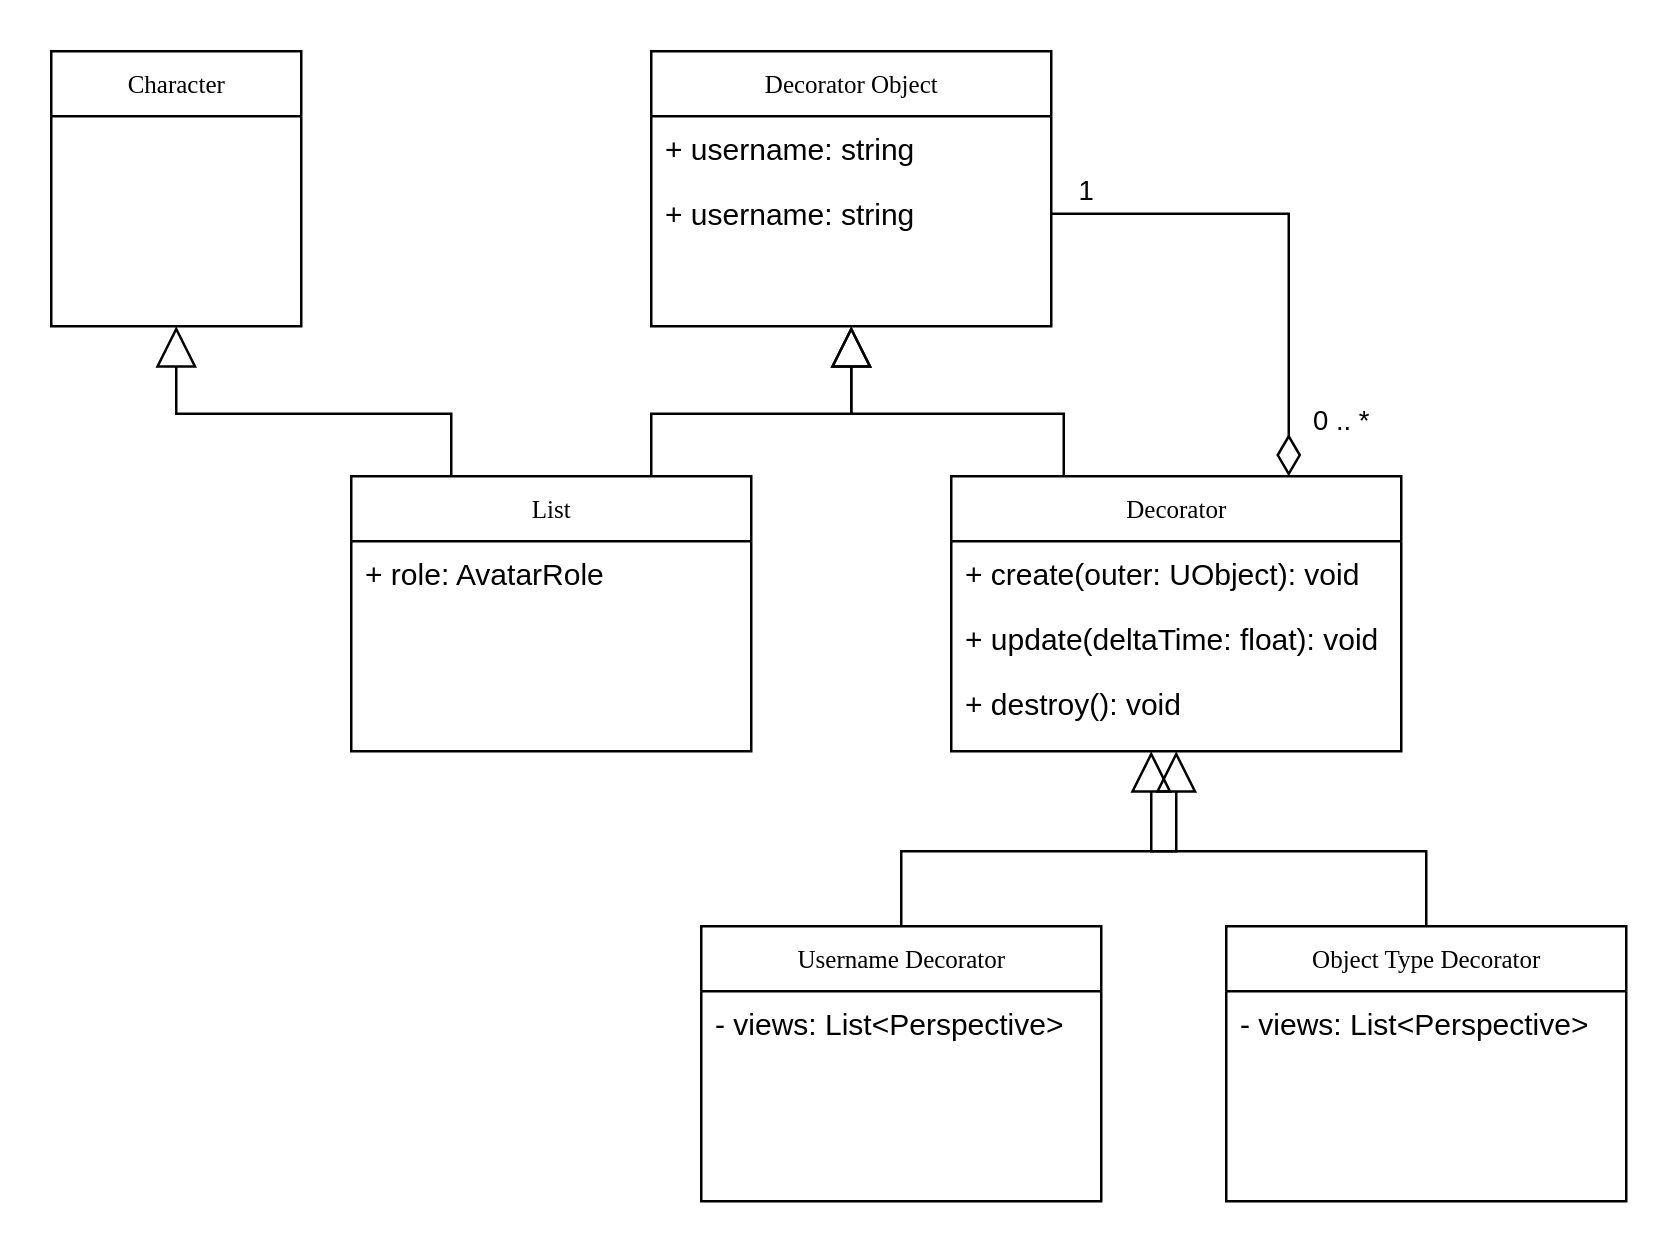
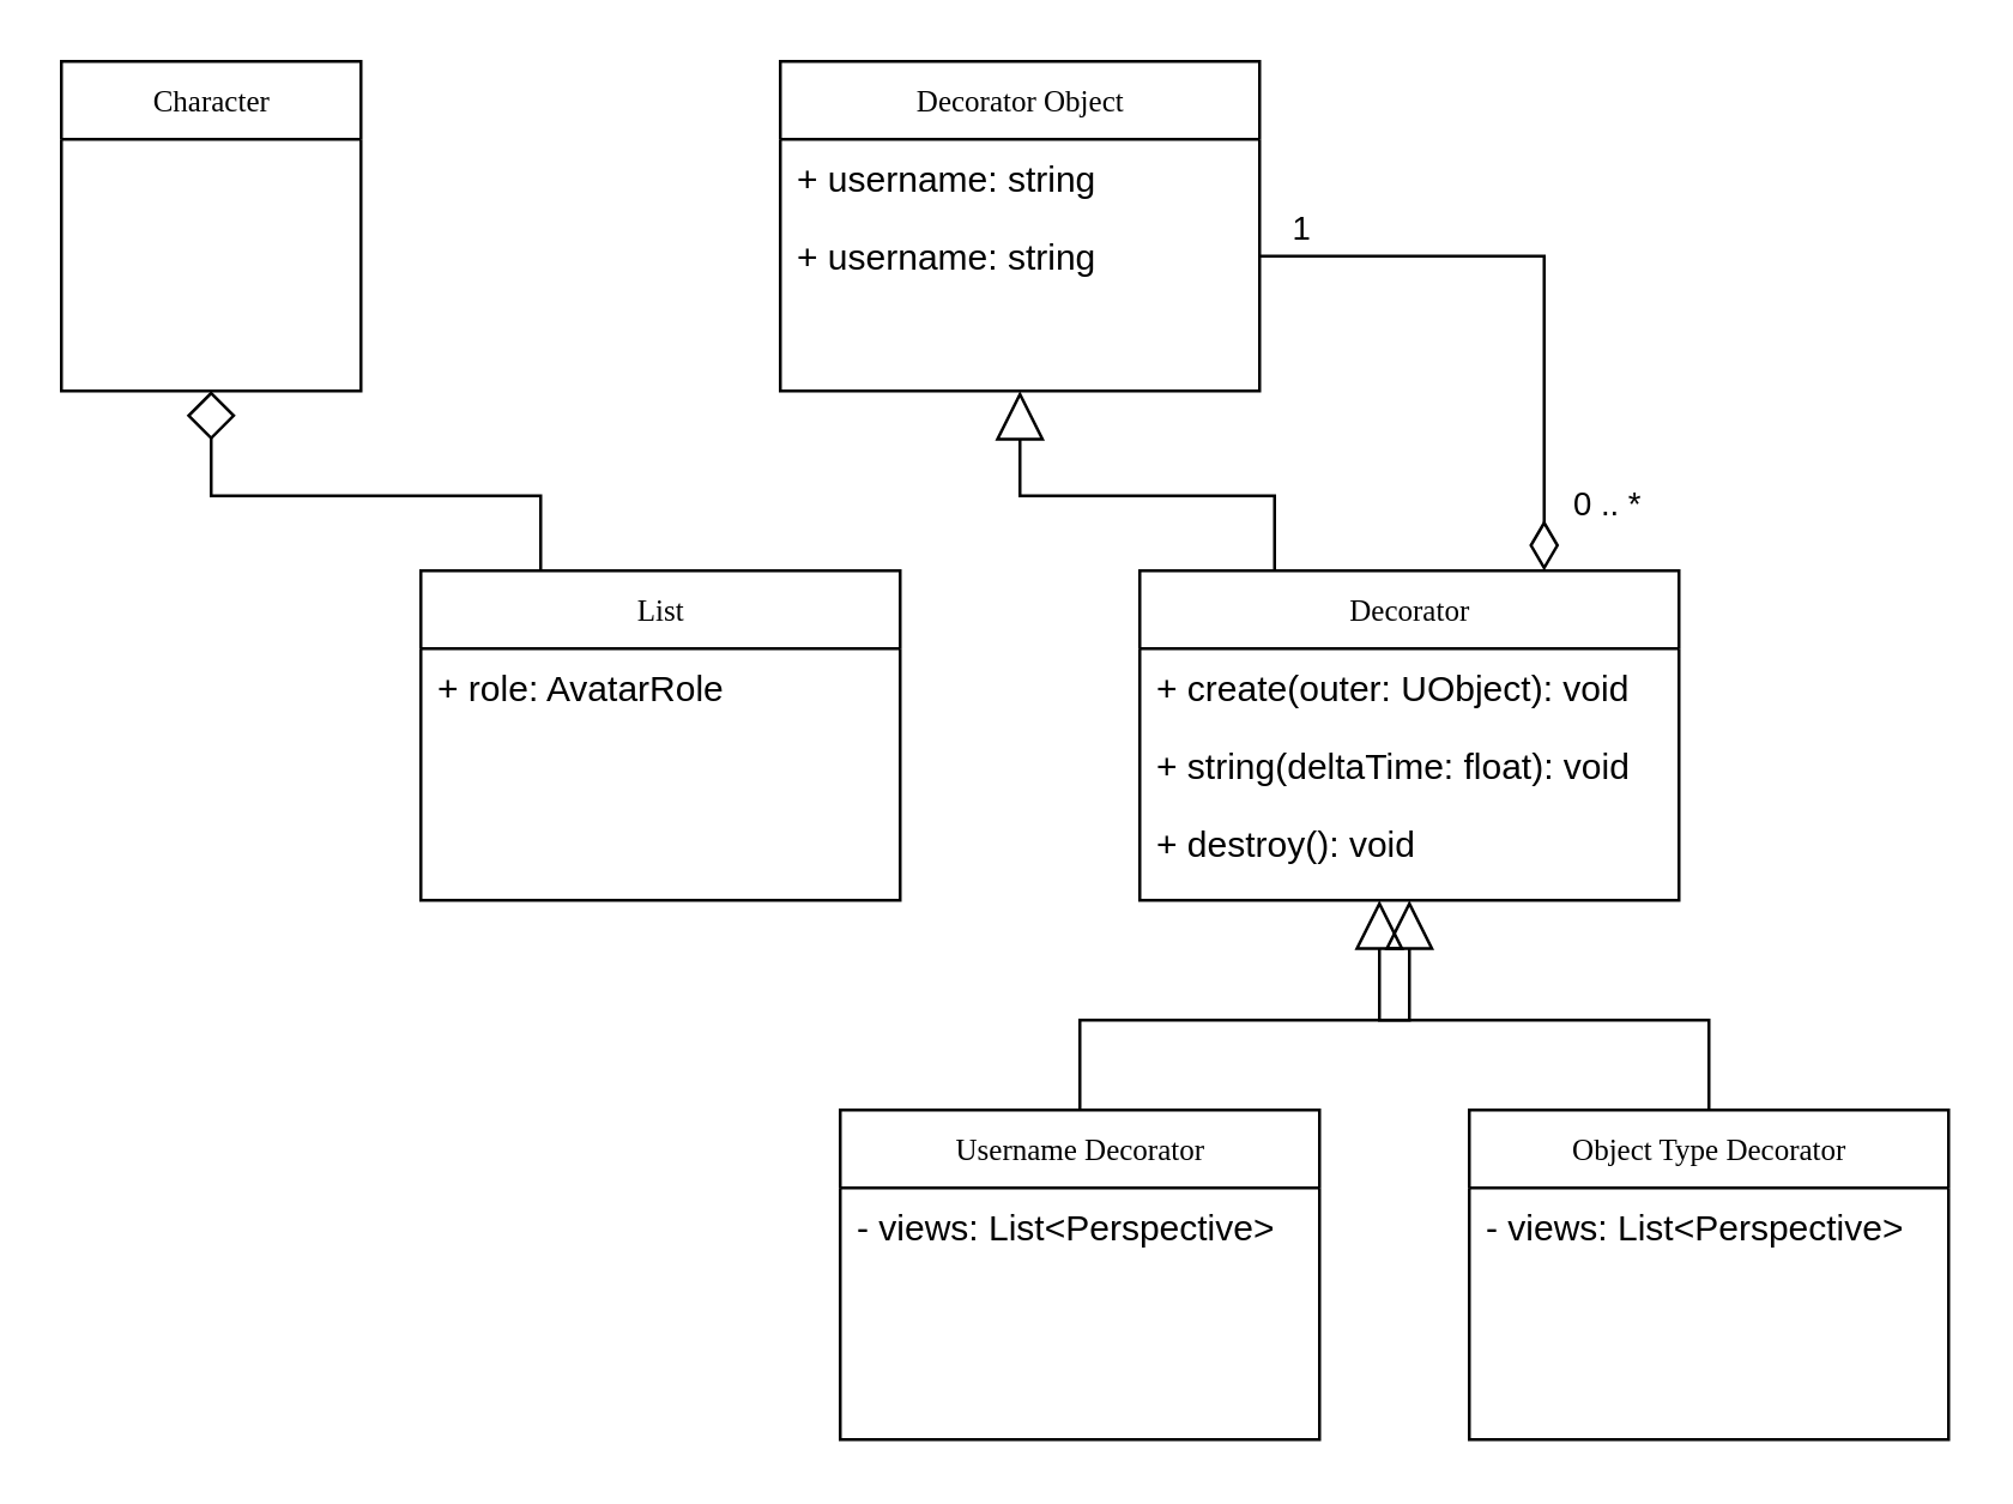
  <mxCell id="0" />
  <mxCell id="1" parent="0" />
  <mxCell id="2" style="edgeStyle=orthogonalEdgeStyle;rounded=0;orthogonalLoop=1;jettySize=auto;html=1;exitX=0.25;exitY=0;exitDx=0;exitDy=0;entryX=0.5;entryY=1;entryDx=0;entryDy=0;endArrow=block;endFill=0;endSize=14;startSize=14;" parent="1" source="6" target="10" edge="1"><mxGeometry relative="1" as="geometry" /></mxCell>
  <mxCell id="3" style="edgeStyle=orthogonalEdgeStyle;rounded=0;orthogonalLoop=1;jettySize=auto;html=1;exitX=0.75;exitY=0;exitDx=0;exitDy=0;entryX=1;entryY=0.5;entryDx=0;entryDy=0;startSize=14;endArrow=none;endFill=0;endSize=14;startArrow=diamondThin;startFill=0;" parent="1" source="6" edge="1"><mxGeometry relative="1" as="geometry"><mxPoint x="420" y="85" as="targetPoint" /><Array as="points"><mxPoint x="515" y="85" /></Array></mxGeometry></mxCell>
  <mxCell id="4" value="1" style="edgeLabel;html=1;align=center;verticalAlign=middle;resizable=0;points=[];" parent="3" vertex="1" connectable="0"><mxGeometry x="0.578" y="-1" relative="1" as="geometry"><mxPoint x="-29" y="-9" as="offset" /></mxGeometry></mxCell>
  <mxCell id="5" value="0 .. *" style="edgeLabel;html=1;align=center;verticalAlign=middle;resizable=0;points=[];" parent="3" vertex="1" connectable="0"><mxGeometry x="-0.632" y="-4" relative="1" as="geometry"><mxPoint x="16" y="14" as="offset" /></mxGeometry></mxCell>
  <mxCell id="6" value="Decorator" style="swimlane;html=1;fontStyle=0;childLayout=stackLayout;horizontal=1;startSize=26;fillColor=none;horizontalStack=0;resizeParent=1;resizeLast=0;collapsible=1;marginBottom=0;swimlaneFillColor=#ffffff;rounded=0;shadow=0;comic=0;labelBackgroundColor=none;strokeWidth=1;fontFamily=Verdana;fontSize=10;align=center;" parent="1" vertex="1"><mxGeometry x="380" y="190" width="180" height="110" as="geometry" /></mxCell>
  <mxCell id="7" value="+ create(outer: UObject): void" style="text;html=1;strokeColor=none;fillColor=none;align=left;verticalAlign=top;spacingLeft=4;spacingRight=4;whiteSpace=wrap;overflow=hidden;rotatable=0;points=[[0,0.5],[1,0.5]];portConstraint=eastwest;" parent="6" vertex="1"><mxGeometry y="26" width="180" height="26" as="geometry" /></mxCell>
- <mxCell id="8" value="+ update(deltaTime: float): void" style="text;html=1;strokeColor=none;fillColor=none;align=left;verticalAlign=top;spacingLeft=4;spacingRight=4;whiteSpace=wrap;overflow=hidden;rotatable=0;points=[[0,0.5],[1,0.5]];portConstraint=eastwest;" parent="6" vertex="1"><mxGeometry y="52" width="180" height="26" as="geometry" /></mxCell>
+ <mxCell id="8" value="+ string(deltaTime: float): void" style="text;html=1;strokeColor=none;fillColor=none;align=left;verticalAlign=top;spacingLeft=4;spacingRight=4;whiteSpace=wrap;overflow=hidden;rotatable=0;points=[[0,0.5],[1,0.5]];portConstraint=eastwest;" parent="6" vertex="1"><mxGeometry y="52" width="180" height="26" as="geometry" /></mxCell>
  <mxCell id="9" value="+ destroy(): void" style="text;html=1;strokeColor=none;fillColor=none;align=left;verticalAlign=top;spacingLeft=4;spacingRight=4;whiteSpace=wrap;overflow=hidden;rotatable=0;points=[[0,0.5],[1,0.5]];portConstraint=eastwest;" vertex="1" parent="6"><mxGeometry y="78" width="180" height="26" as="geometry" /></mxCell>
  <mxCell id="10" value="Decorator Object" style="swimlane;html=1;fontStyle=0;childLayout=stackLayout;horizontal=1;startSize=26;fillColor=none;horizontalStack=0;resizeParent=1;resizeLast=0;collapsible=1;marginBottom=0;swimlaneFillColor=#ffffff;rounded=0;shadow=0;comic=0;labelBackgroundColor=none;strokeWidth=1;fontFamily=Verdana;fontSize=10;align=center;" parent="1" vertex="1"><mxGeometry x="260" y="20" width="160" height="110" as="geometry" /></mxCell>
  <mxCell id="11" value="+ username: string" style="text;html=1;strokeColor=none;fillColor=none;align=left;verticalAlign=top;spacingLeft=4;spacingRight=4;whiteSpace=wrap;overflow=hidden;rotatable=0;points=[[0,0.5],[1,0.5]];portConstraint=eastwest;" parent="10" vertex="1"><mxGeometry y="26" width="160" height="26" as="geometry" /></mxCell>
  <mxCell id="12" value="+ username: string" style="text;html=1;strokeColor=none;fillColor=none;align=left;verticalAlign=top;spacingLeft=4;spacingRight=4;whiteSpace=wrap;overflow=hidden;rotatable=0;points=[[0,0.5],[1,0.5]];portConstraint=eastwest;" parent="10" vertex="1"><mxGeometry y="52" width="160" height="26" as="geometry" /></mxCell>
- <mxCell id="13" style="edgeStyle=orthogonalEdgeStyle;rounded=0;orthogonalLoop=1;jettySize=auto;html=1;entryX=0.5;entryY=1;entryDx=0;entryDy=0;endArrow=block;endFill=0;endSize=14;startSize=14;exitX=0.75;exitY=0;exitDx=0;exitDy=0;" parent="1" source="15" target="10" edge="1"><mxGeometry relative="1" as="geometry" /></mxCell>
- <mxCell id="14" style="edgeStyle=orthogonalEdgeStyle;rounded=0;orthogonalLoop=1;jettySize=auto;html=1;exitX=0.25;exitY=0;exitDx=0;exitDy=0;entryX=0.5;entryY=1;entryDx=0;entryDy=0;startArrow=none;startFill=0;startSize=14;endArrow=block;endFill=0;endSize=14;" parent="1" source="15" target="20" edge="1"><mxGeometry relative="1" as="geometry" /></mxCell>
+ <mxCell id="14" style="edgeStyle=orthogonalEdgeStyle;rounded=0;orthogonalLoop=1;jettySize=auto;html=1;exitX=0.25;exitY=0;exitDx=0;exitDy=0;entryX=0.5;entryY=1;entryDx=0;entryDy=0;startArrow=none;startFill=0;startSize=14;endArrow=diamond;endFill=0;endSize=14;" parent="1" source="15" target="20" edge="1"><mxGeometry relative="1" as="geometry" /></mxCell>
  <mxCell id="15" value="List" style="swimlane;html=1;fontStyle=0;childLayout=stackLayout;horizontal=1;startSize=26;fillColor=none;horizontalStack=0;resizeParent=1;resizeLast=0;collapsible=1;marginBottom=0;swimlaneFillColor=#ffffff;rounded=0;shadow=0;comic=0;labelBackgroundColor=none;strokeWidth=1;fontFamily=Verdana;fontSize=10;align=center;" parent="1" vertex="1"><mxGeometry x="140" y="190" width="160" height="110" as="geometry" /></mxCell>
  <mxCell id="16" value="+ role: AvatarRole" style="text;html=1;strokeColor=none;fillColor=none;align=left;verticalAlign=top;spacingLeft=4;spacingRight=4;whiteSpace=wrap;overflow=hidden;rotatable=0;points=[[0,0.5],[1,0.5]];portConstraint=eastwest;" parent="15" vertex="1"><mxGeometry y="26" width="160" height="26" as="geometry" /></mxCell>
  <mxCell id="17" style="edgeStyle=orthogonalEdgeStyle;rounded=0;orthogonalLoop=1;jettySize=auto;html=1;entryX=0.5;entryY=1;entryDx=0;entryDy=0;startSize=14;endArrow=block;endFill=0;endSize=14;" parent="1" source="18" target="6" edge="1"><mxGeometry relative="1" as="geometry" /></mxCell>
  <mxCell id="18" value="Username Decorator" style="swimlane;html=1;fontStyle=0;childLayout=stackLayout;horizontal=1;startSize=26;fillColor=none;horizontalStack=0;resizeParent=1;resizeLast=0;collapsible=1;marginBottom=0;swimlaneFillColor=#ffffff;rounded=0;shadow=0;comic=0;labelBackgroundColor=none;strokeWidth=1;fontFamily=Verdana;fontSize=10;align=center;" parent="1" vertex="1"><mxGeometry x="280" y="370" width="160" height="110" as="geometry" /></mxCell>
  <mxCell id="19" value="- views: List&amp;lt;Perspective&amp;gt;" style="text;html=1;strokeColor=none;fillColor=none;align=left;verticalAlign=top;spacingLeft=4;spacingRight=4;whiteSpace=wrap;overflow=hidden;rotatable=0;points=[[0,0.5],[1,0.5]];portConstraint=eastwest;" parent="18" vertex="1"><mxGeometry y="26" width="160" height="26" as="geometry" /></mxCell>
  <mxCell id="20" value="Character" style="swimlane;html=1;fontStyle=0;childLayout=stackLayout;horizontal=1;startSize=26;fillColor=none;horizontalStack=0;resizeParent=1;resizeLast=0;collapsible=1;marginBottom=0;swimlaneFillColor=#ffffff;rounded=0;shadow=0;comic=0;labelBackgroundColor=none;strokeWidth=1;fontFamily=Verdana;fontSize=10;align=center;" parent="1" vertex="1"><mxGeometry x="20" y="20" width="100" height="110" as="geometry" /></mxCell>
  <mxCell id="21" style="edgeStyle=orthogonalEdgeStyle;rounded=0;orthogonalLoop=1;jettySize=auto;html=1;startArrow=none;startFill=0;startSize=14;endArrow=block;endFill=0;endSize=14;" parent="1" source="22" edge="1"><mxGeometry relative="1" as="geometry"><mxPoint x="460" y="300" as="targetPoint" /><Array as="points"><mxPoint x="570" y="340" /><mxPoint x="460" y="340" /></Array></mxGeometry></mxCell>
  <mxCell id="22" value="Object Type Decorator" style="swimlane;html=1;fontStyle=0;childLayout=stackLayout;horizontal=1;startSize=26;fillColor=none;horizontalStack=0;resizeParent=1;resizeLast=0;collapsible=1;marginBottom=0;swimlaneFillColor=#ffffff;rounded=0;shadow=0;comic=0;labelBackgroundColor=none;strokeWidth=1;fontFamily=Verdana;fontSize=10;align=center;" parent="1" vertex="1"><mxGeometry x="490" y="370" width="160" height="110" as="geometry" /></mxCell>
  <mxCell id="23" value="- views: List&amp;lt;Perspective&amp;gt;" style="text;html=1;strokeColor=none;fillColor=none;align=left;verticalAlign=top;spacingLeft=4;spacingRight=4;whiteSpace=wrap;overflow=hidden;rotatable=0;points=[[0,0.5],[1,0.5]];portConstraint=eastwest;" parent="22" vertex="1"><mxGeometry y="26" width="160" height="26" as="geometry" /></mxCell>
